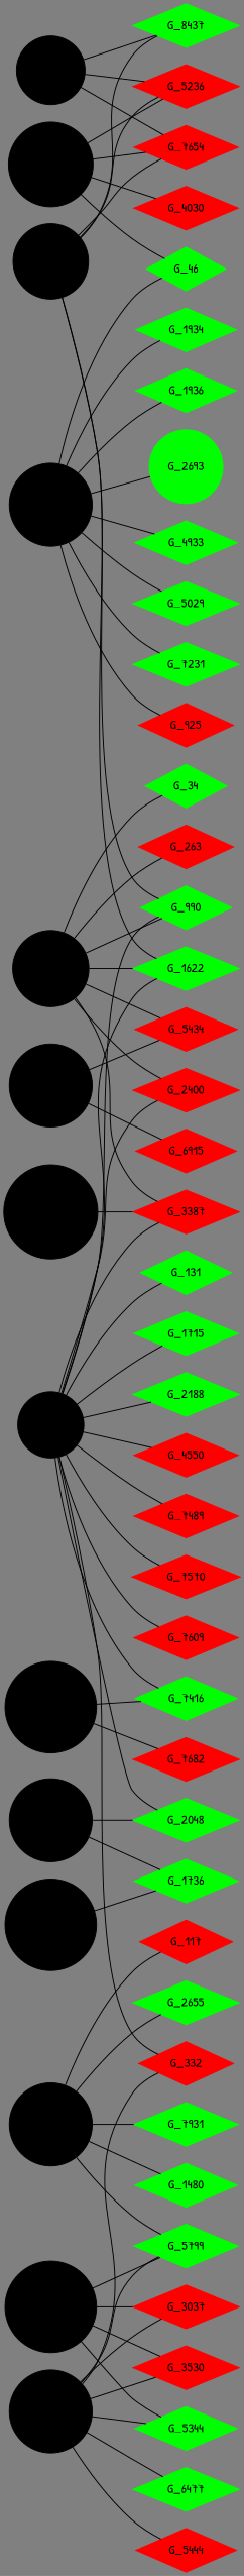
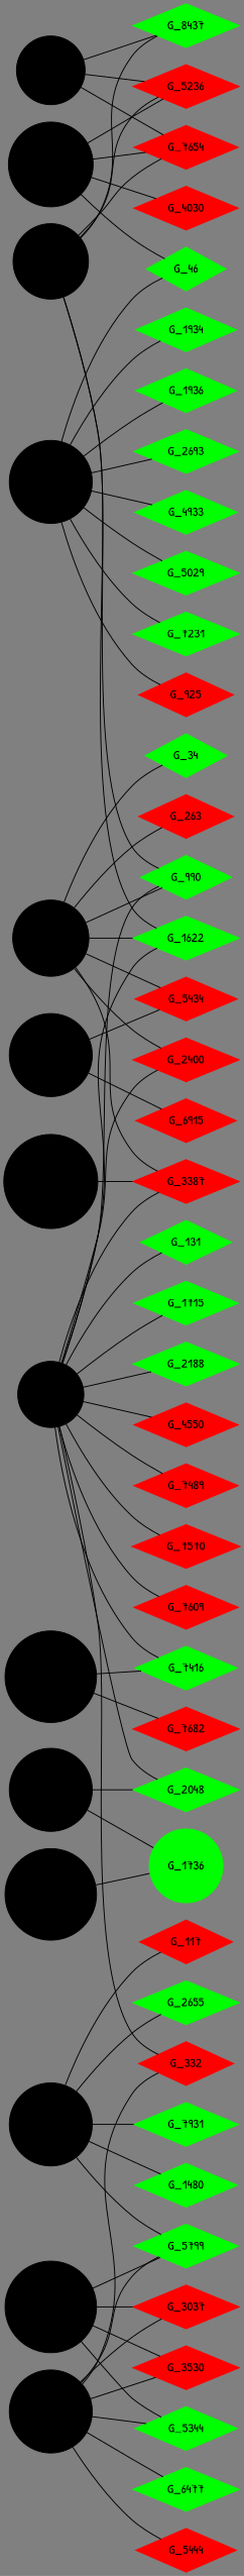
  digraph {
    bgcolor="#808080"
    fontname="Patrick Hand"
    rankdir=LR
    node [color="#00ff00" fontname="Patrick Hand" shape=diamond style=filled]
    edge [dir=none fontname="Patrick Hand"]
    P_522 [color="#000000" height=0.1 shape=circle width=0.1]
    G_8437 [height=0.1 width=0.1]
    G_5236 [color="#ff0000" height=0.1 width=0.1]
    G_7654 [color="#ff0000" height=0.1 width=0.1]
    P_612 [color="#000000" height=0.1 shape=circle width=0.1]
    G_131 [height=0.1 width=0.1]
    n7 [height=0.1 label=G_990 width=0.1]
    G_1622 [height=0.1 width=0.1]
    G_1715 [height=0.1 width=0.1]
    G_2048 [height=0.1 width=0.1]
    G_2188 [height=0.1 width=0.1]
    G_7416 [height=0.1 width=0.1]
    G_332 [color="#ff0000" height=0.1 width=0.1]
    G_2400 [color="#ff0000" height=0.1 width=0.1]
    G_3387 [color="#ff0000" height=0.1 width=0.1]
    G_4550 [color="#ff0000" height=0.1 width=0.1]
    G_7489 [color="#ff0000" height=0.1 width=0.1]
    G_7570 [color="#ff0000" height=0.1 width=0.1]
    G_7609 [color="#ff0000" height=0.1 width=0.1]
    P_5287 [color="#000000" height=0.1 shape=circle width=0.1]
    G_34 [height=0.1 width=0.1]
    G_263 [color="#ff0000" height=0.1 width=0.1]
    G_5434 [color="#ff0000" height=0.1 width=0.1]
    P_8867 [color="#000000" height=0.1 shape=circle width=0.1]
    P_26877 [color="#000000" height=0.1 shape=circle width=0.1]
    G_46 [height=0.1 width=0.1]
    G_4030 [color="#ff0000" height=0.1 width=0.1]
    P_35562 [color="#000000" height=0.1 shape=circle width=0.1]
    G_5344 [height=0.1 width=0.1]
    G_5799 [height=0.1 width=0.1]
    G_6477 [height=0.1 width=0.1]
    G_3037 [color="#ff0000" height=0.1 width=0.1]
    G_3530 [color="#ff0000" height=0.1 width=0.1]
    G_5444 [color="#ff0000" height=0.1 width=0.1]
    P_64702 [color="#000000" height=0.1 shape=circle width=0.1]
-   G_1736 [height=0.1 width=0.1]
+   G_1736 [height=0.1 shape=circle width=0.1]
    P_80172 [color="#000000" height=0.1 shape=circle width=0.1]
    G_6915 [color="#ff0000" height=0.1 width=0.1]
    P_80187 [color="#000000" height=0.1 shape=circle width=0.1]
    G_1480 [height=0.1 width=0.1]
    n41 [height=0.1 label=G_2655 width=0.1]
    G_7931 [height=0.1 width=0.1]
    G_117 [color="#ff0000" height=0.1 width=0.1]
    P_80212 [color="#000000" height=0.1 shape=circle width=0.1]
    G_1934 [height=0.1 width=0.1]
    n46 [height=0.1 label=G_1936 width=0.1]
-   G_2693 [height=0.1 shape=circle width=0.1]
+   G_2693 [height=0.1 width=0.1]
    G_4933 [height=0.1 width=0.1]
    G_5029 [height=0.1 width=0.1]
    G_7231 [height=0.1 width=0.1]
    G_925 [color="#ff0000" height=0.1 width=0.1]
    P_102602 [color="#000000" height=0.1 shape=circle width=0.1]
    P_134287 [color="#000000" height=0.1 shape=circle width=0.1]
    P_637272 [color="#000000" height=0.1 shape=circle width=0.1]
    P_974507 [color="#000000" height=0.1 shape=circle width=0.1]
    G_7682 [color="#ff0000" height=0.1 width=0.1]
    P_522 -> G_8437
    P_522 -> G_5236
    P_522 -> G_7654
    P_612 -> G_131
    P_612 -> n7
    P_612 -> G_1622
    P_612 -> G_1715
    P_612 -> G_2048
    P_612 -> G_2188
    P_612 -> G_7416
    P_612 -> G_332
    P_612 -> G_2400
    P_612 -> G_3387
    P_612 -> G_4550
    P_612 -> G_7489
    P_612 -> G_7570
    P_612 -> G_7609
    P_5287 -> n7
    P_5287 -> G_1622
    P_5287 -> G_2400
    P_5287 -> G_3387
    P_5287 -> G_34
    P_5287 -> G_263
    P_5287 -> G_5434
    P_8867 -> G_8437
    P_8867 -> G_5236
    P_8867 -> G_7654
    P_8867 -> n7
    P_8867 -> G_1622
    P_26877 -> G_5236
    P_26877 -> G_7654
    P_26877 -> G_46
    P_26877 -> G_4030
    P_35562 -> G_332
    P_35562 -> G_5344
    P_35562 -> G_5799
    P_35562 -> G_6477
    P_35562 -> G_3037
    P_35562 -> G_3530
    P_35562 -> G_5444
    P_64702 -> G_2048
    P_64702 -> G_1736
    P_80172 -> G_5434
    P_80172 -> G_6915
    P_80187 -> G_5799
    P_80187 -> G_1480
    P_80187 -> n41
    P_80187 -> G_7931
    P_80187 -> G_117
    P_80212 -> G_46
    P_80212 -> G_1934
    P_80212 -> n46
    P_80212 -> G_2693
    P_80212 -> G_4933
    P_80212 -> G_5029
    P_80212 -> G_7231
    P_80212 -> G_925
    P_102602 -> G_1736
    P_134287 -> G_5344
    P_134287 -> G_5799
    P_134287 -> G_3037
    P_134287 -> G_3530
    P_637272 -> G_3387
    P_974507 -> G_7416
    P_974507 -> G_7682
  }
